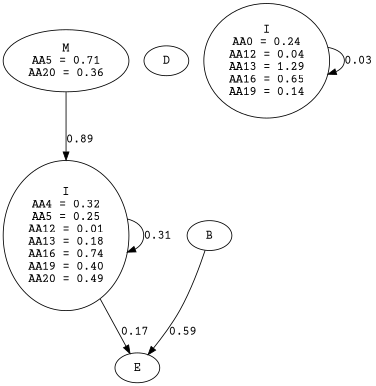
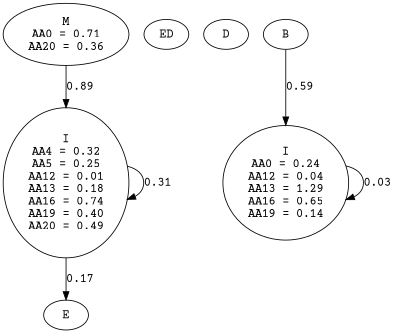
  digraph {
    fontname="Courier Prime"
    node [fontname="Courier Prime"]
    edge [fontname="Courier Prime"]
    n1 [label=E]
-   n3 [label="M\nAA5 = 0.71\nAA20 = 0.36"]
+   n2 [label=ED]
+   n3 [label="M\nAA0 = 0.71\nAA20 = 0.36"]
    n4 [label="I\nAA4 = 0.32\nAA5 = 0.25\nAA12 = 0.01\nAA13 = 0.18\nAA16 = 0.74\nAA19 = 0.40\nAA20 = 0.49"]
    n5 [label=D]
    n6 [label=B]
    n7 [label="I\nAA0 = 0.24\nAA12 = 0.04\nAA13 = 1.29\nAA16 = 0.65\nAA19 = 0.14"]
    n3 -> n4 [label=0.89]
    n4 -> n1 [label=0.17]
    n4 -> n4 [label=0.31]
-   n6 -> n1 [label=0.59]
+   n6 -> n7 [label=0.59]
    n7 -> n7 [label=0.03]
  }
